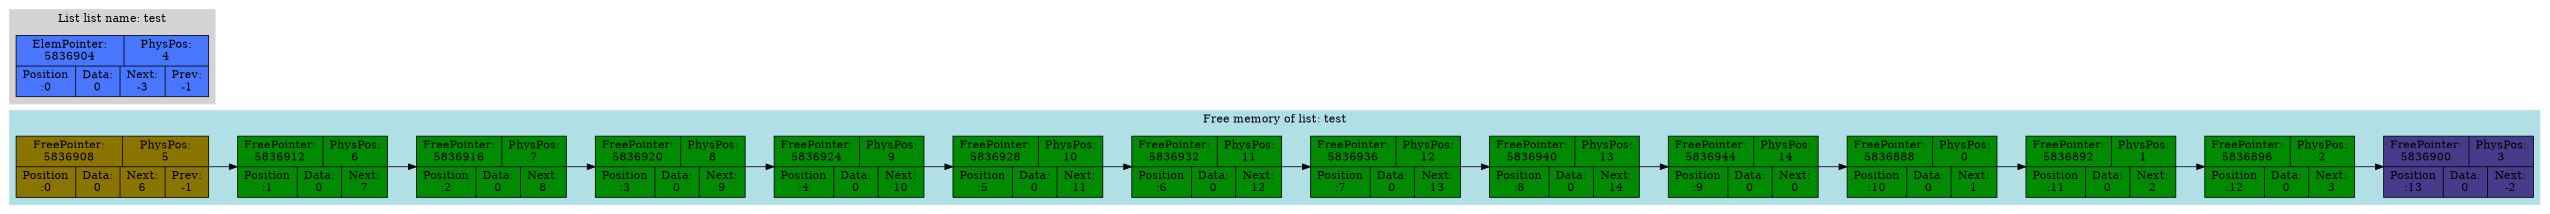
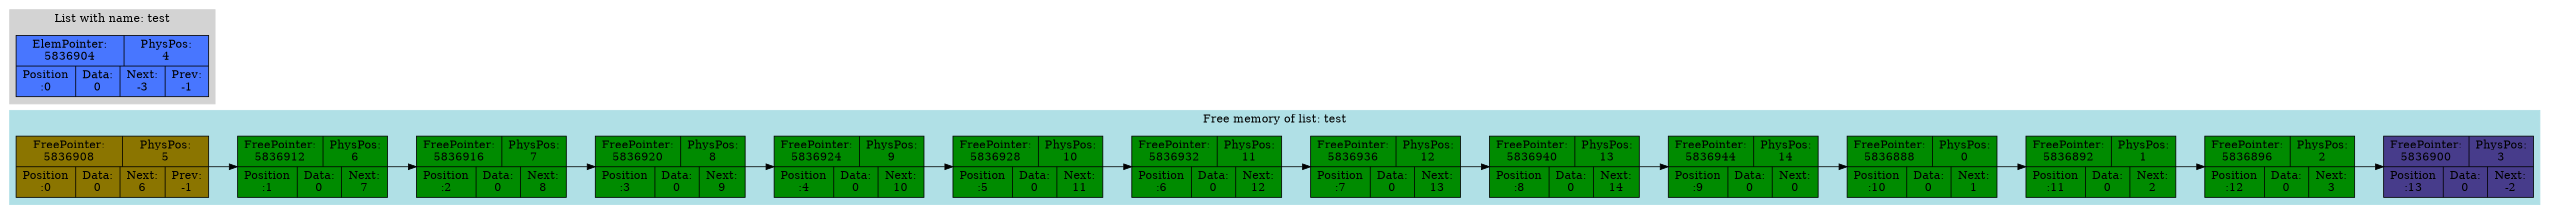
  digraph {
    rankdir=LR
    node [fillcolor=green4 shape=record style=filled]
    n1 [fillcolor=gold4 label="{FreePointer:\n5836908 | PhysPos:\n5 } | {Position\n:0 | Data:\n0 | Next:\n6 | Prev:\n-1}"]
    n2 [label="{FreePointer:\n5836912 | PhysPos:\n6 } | {Position\n:1 | Data:\n0 | Next:\n7}"]
    n3 [label="{FreePointer:\n5836916 | PhysPos:\n7 } | {Position\n:2 | Data:\n0 | Next:\n8}"]
    n4 [label="{FreePointer:\n5836920 | PhysPos:\n8 } | {Position\n:3 | Data:\n0 | Next:\n9}"]
    n5 [label="{FreePointer:\n5836924 | PhysPos:\n9 } | {Position\n:4 | Data:\n0 | Next:\n10}"]
    n6 [label="{FreePointer:\n5836928 | PhysPos:\n10 } | {Position\n:5 | Data:\n0 | Next:\n11}"]
    n7 [label="{FreePointer:\n5836932 | PhysPos:\n11 } | {Position\n:6 | Data:\n0 | Next:\n12}"]
    n8 [label="{FreePointer:\n5836936 | PhysPos:\n12 } | {Position\n:7 | Data:\n0 | Next:\n13}"]
    n9 [label="{FreePointer:\n5836940 | PhysPos:\n13 } | {Position\n:8 | Data:\n0 | Next:\n14}"]
    n10 [label="{FreePointer:\n5836944 | PhysPos:\n14 } | {Position\n:9 | Data:\n0 | Next:\n0}"]
    n11 [label="{FreePointer:\n5836888 | PhysPos:\n0 } | {Position\n:10 | Data:\n0 | Next:\n1}"]
    n12 [label="{FreePointer:\n5836892 | PhysPos:\n1 } | {Position\n:11 | Data:\n0 | Next:\n2}"]
    n13 [label="{FreePointer:\n5836896 | PhysPos:\n2 } | {Position\n:12 | Data:\n0 | Next:\n3}"]
    n14 [fillcolor=slateblue4 label="{FreePointer:\n5836900 | PhysPos:\n3 } | {Position\n:13 | Data:\n0 | Next:\n-2}"]
    n15 [fillcolor=royalblue1 label="{ElemPointer:\n5836904 | PhysPos:\n4 }  | {Position\n:0 | Data:\n0 | Next:\n-3 | Prev:\n-1}"]
    subgraph cluster_1 {
      color=powderblue
      label="Free memory of list: test"
      style=filled
      n1
      n2
      n3
      n4
      n5
      n6
      n7
      n8
      n9
      n10
      n11
      n12
      n13
      n14
    }
    subgraph cluster_2 {
      color=lightgrey
-     label="List list name: test"
+     label="List with name: test"
      style=filled
      n15
    }
    n1 -> n2
    n2 -> n3
    n3 -> n4
    n4 -> n5
    n5 -> n6
    n6 -> n7
    n7 -> n8
    n8 -> n9
    n9 -> n10
    n10 -> n11
    n11 -> n12
    n12 -> n13
    n13 -> n14
  }
